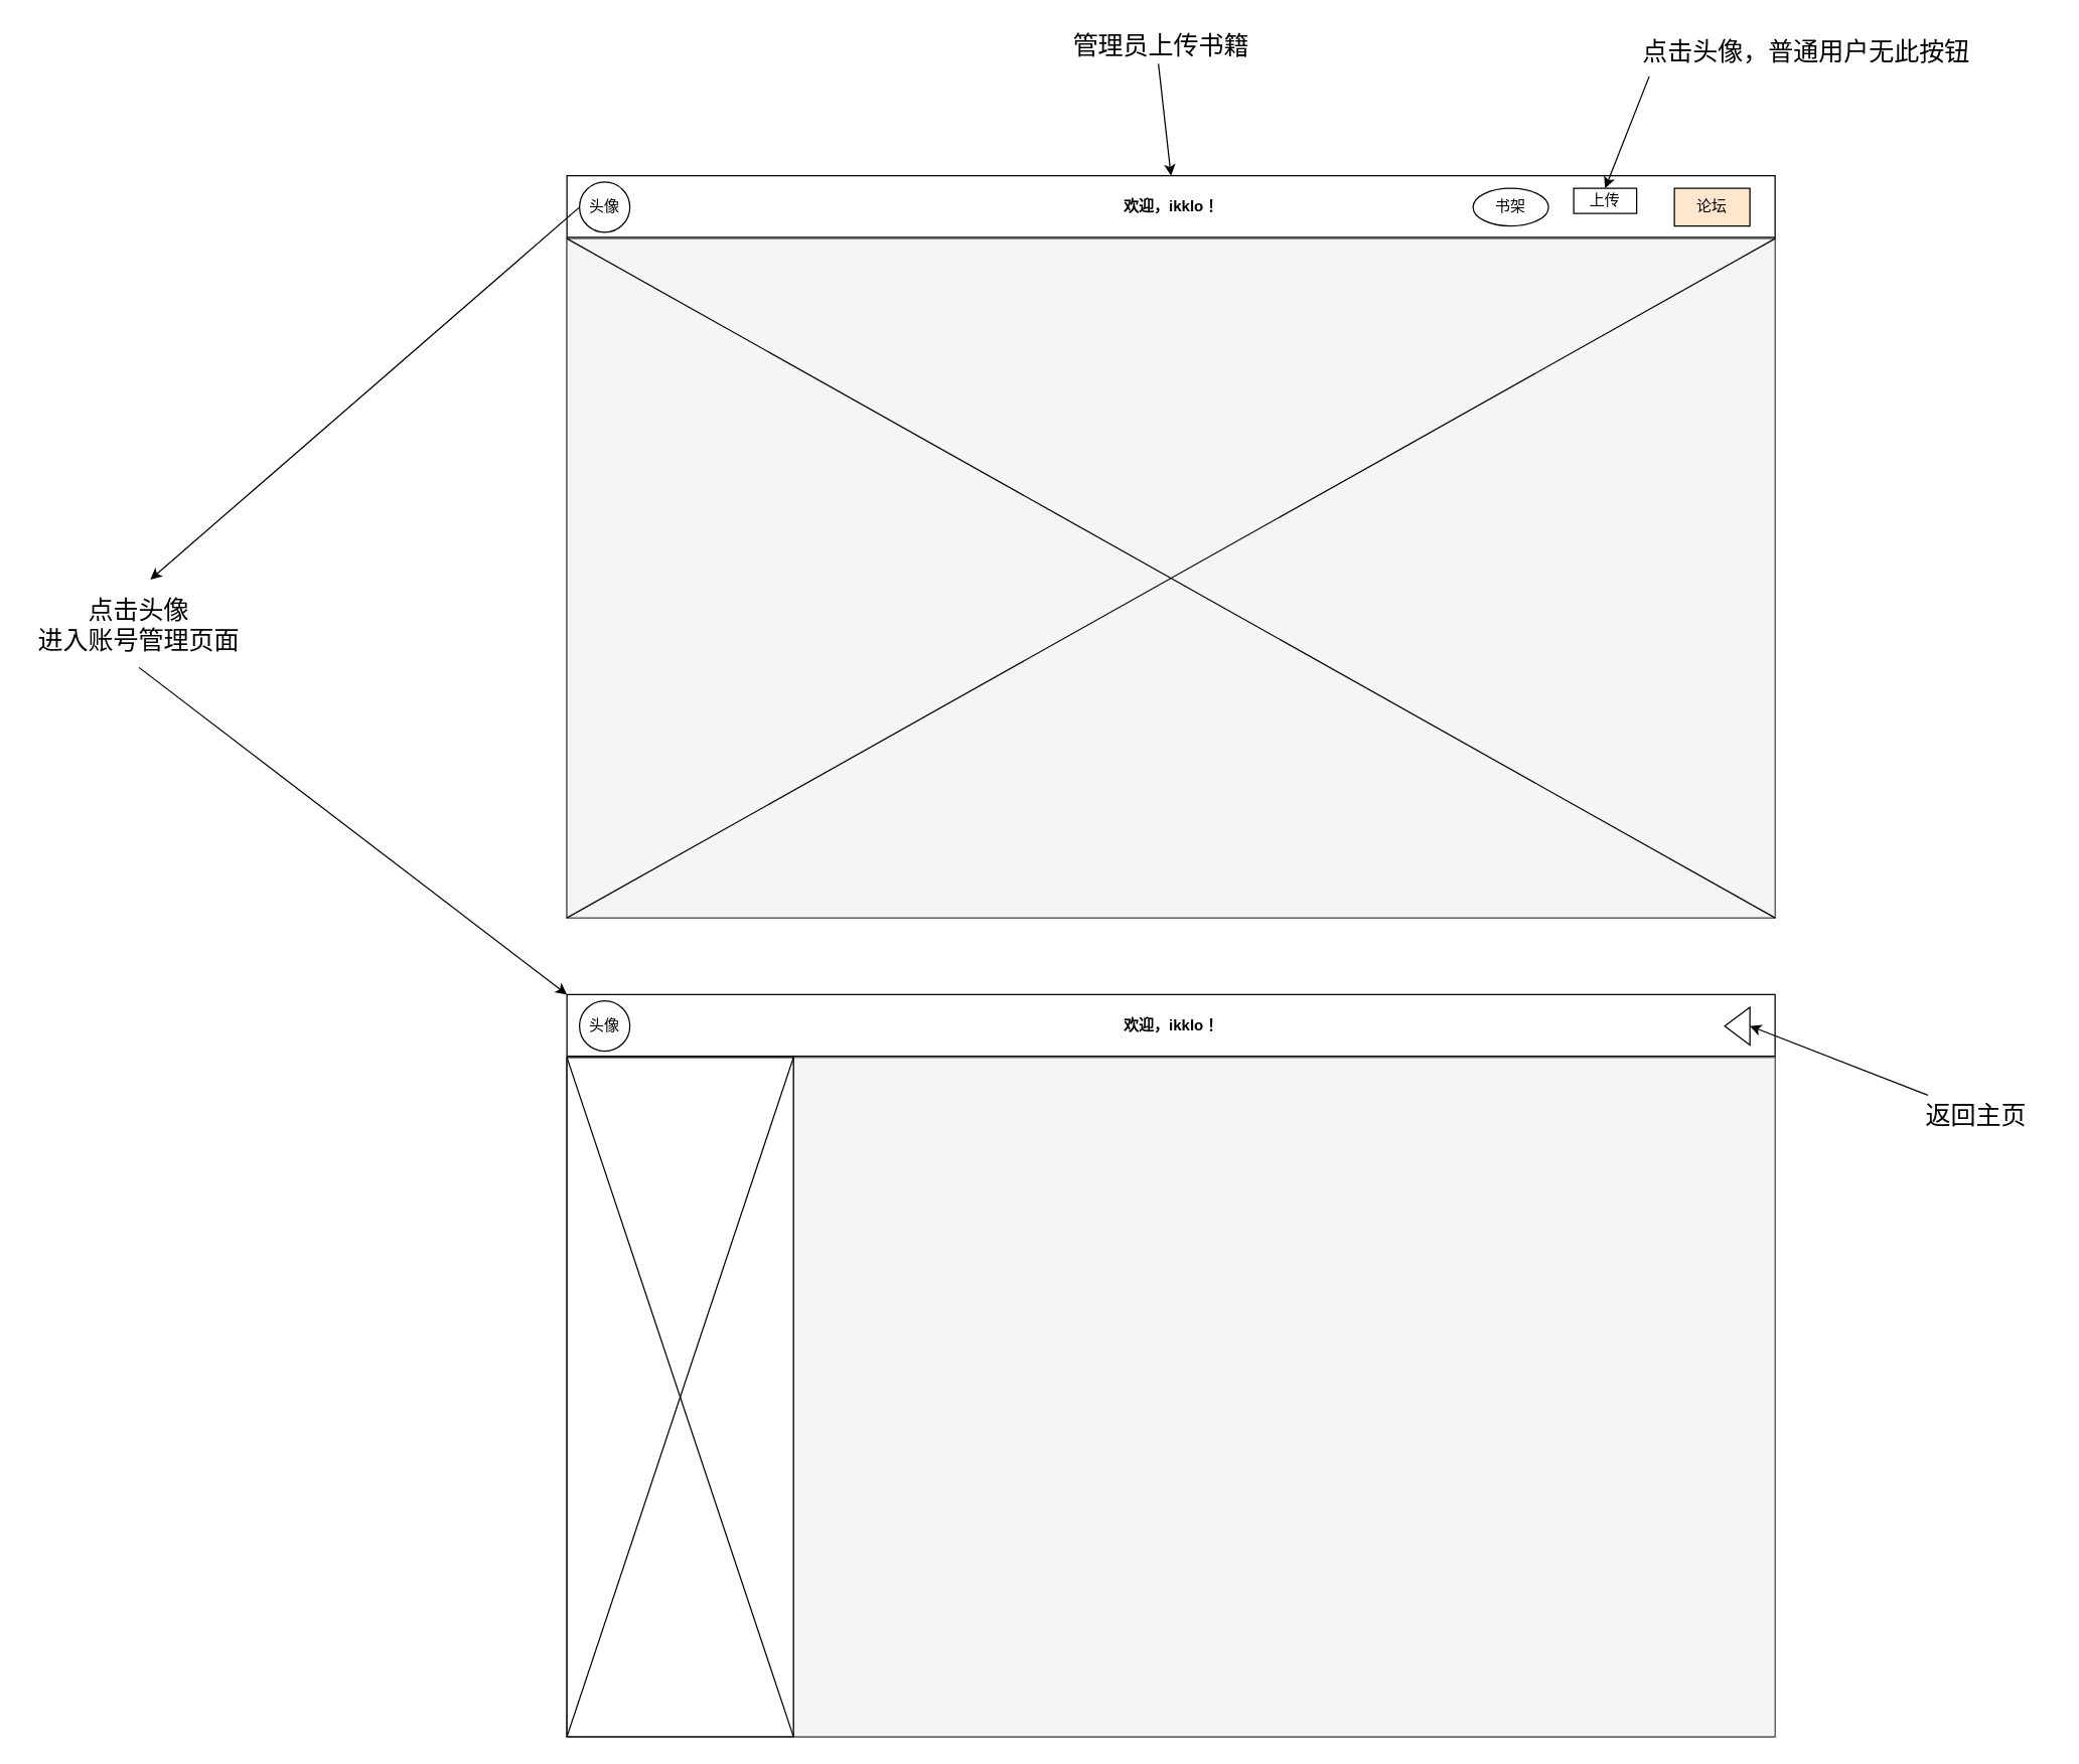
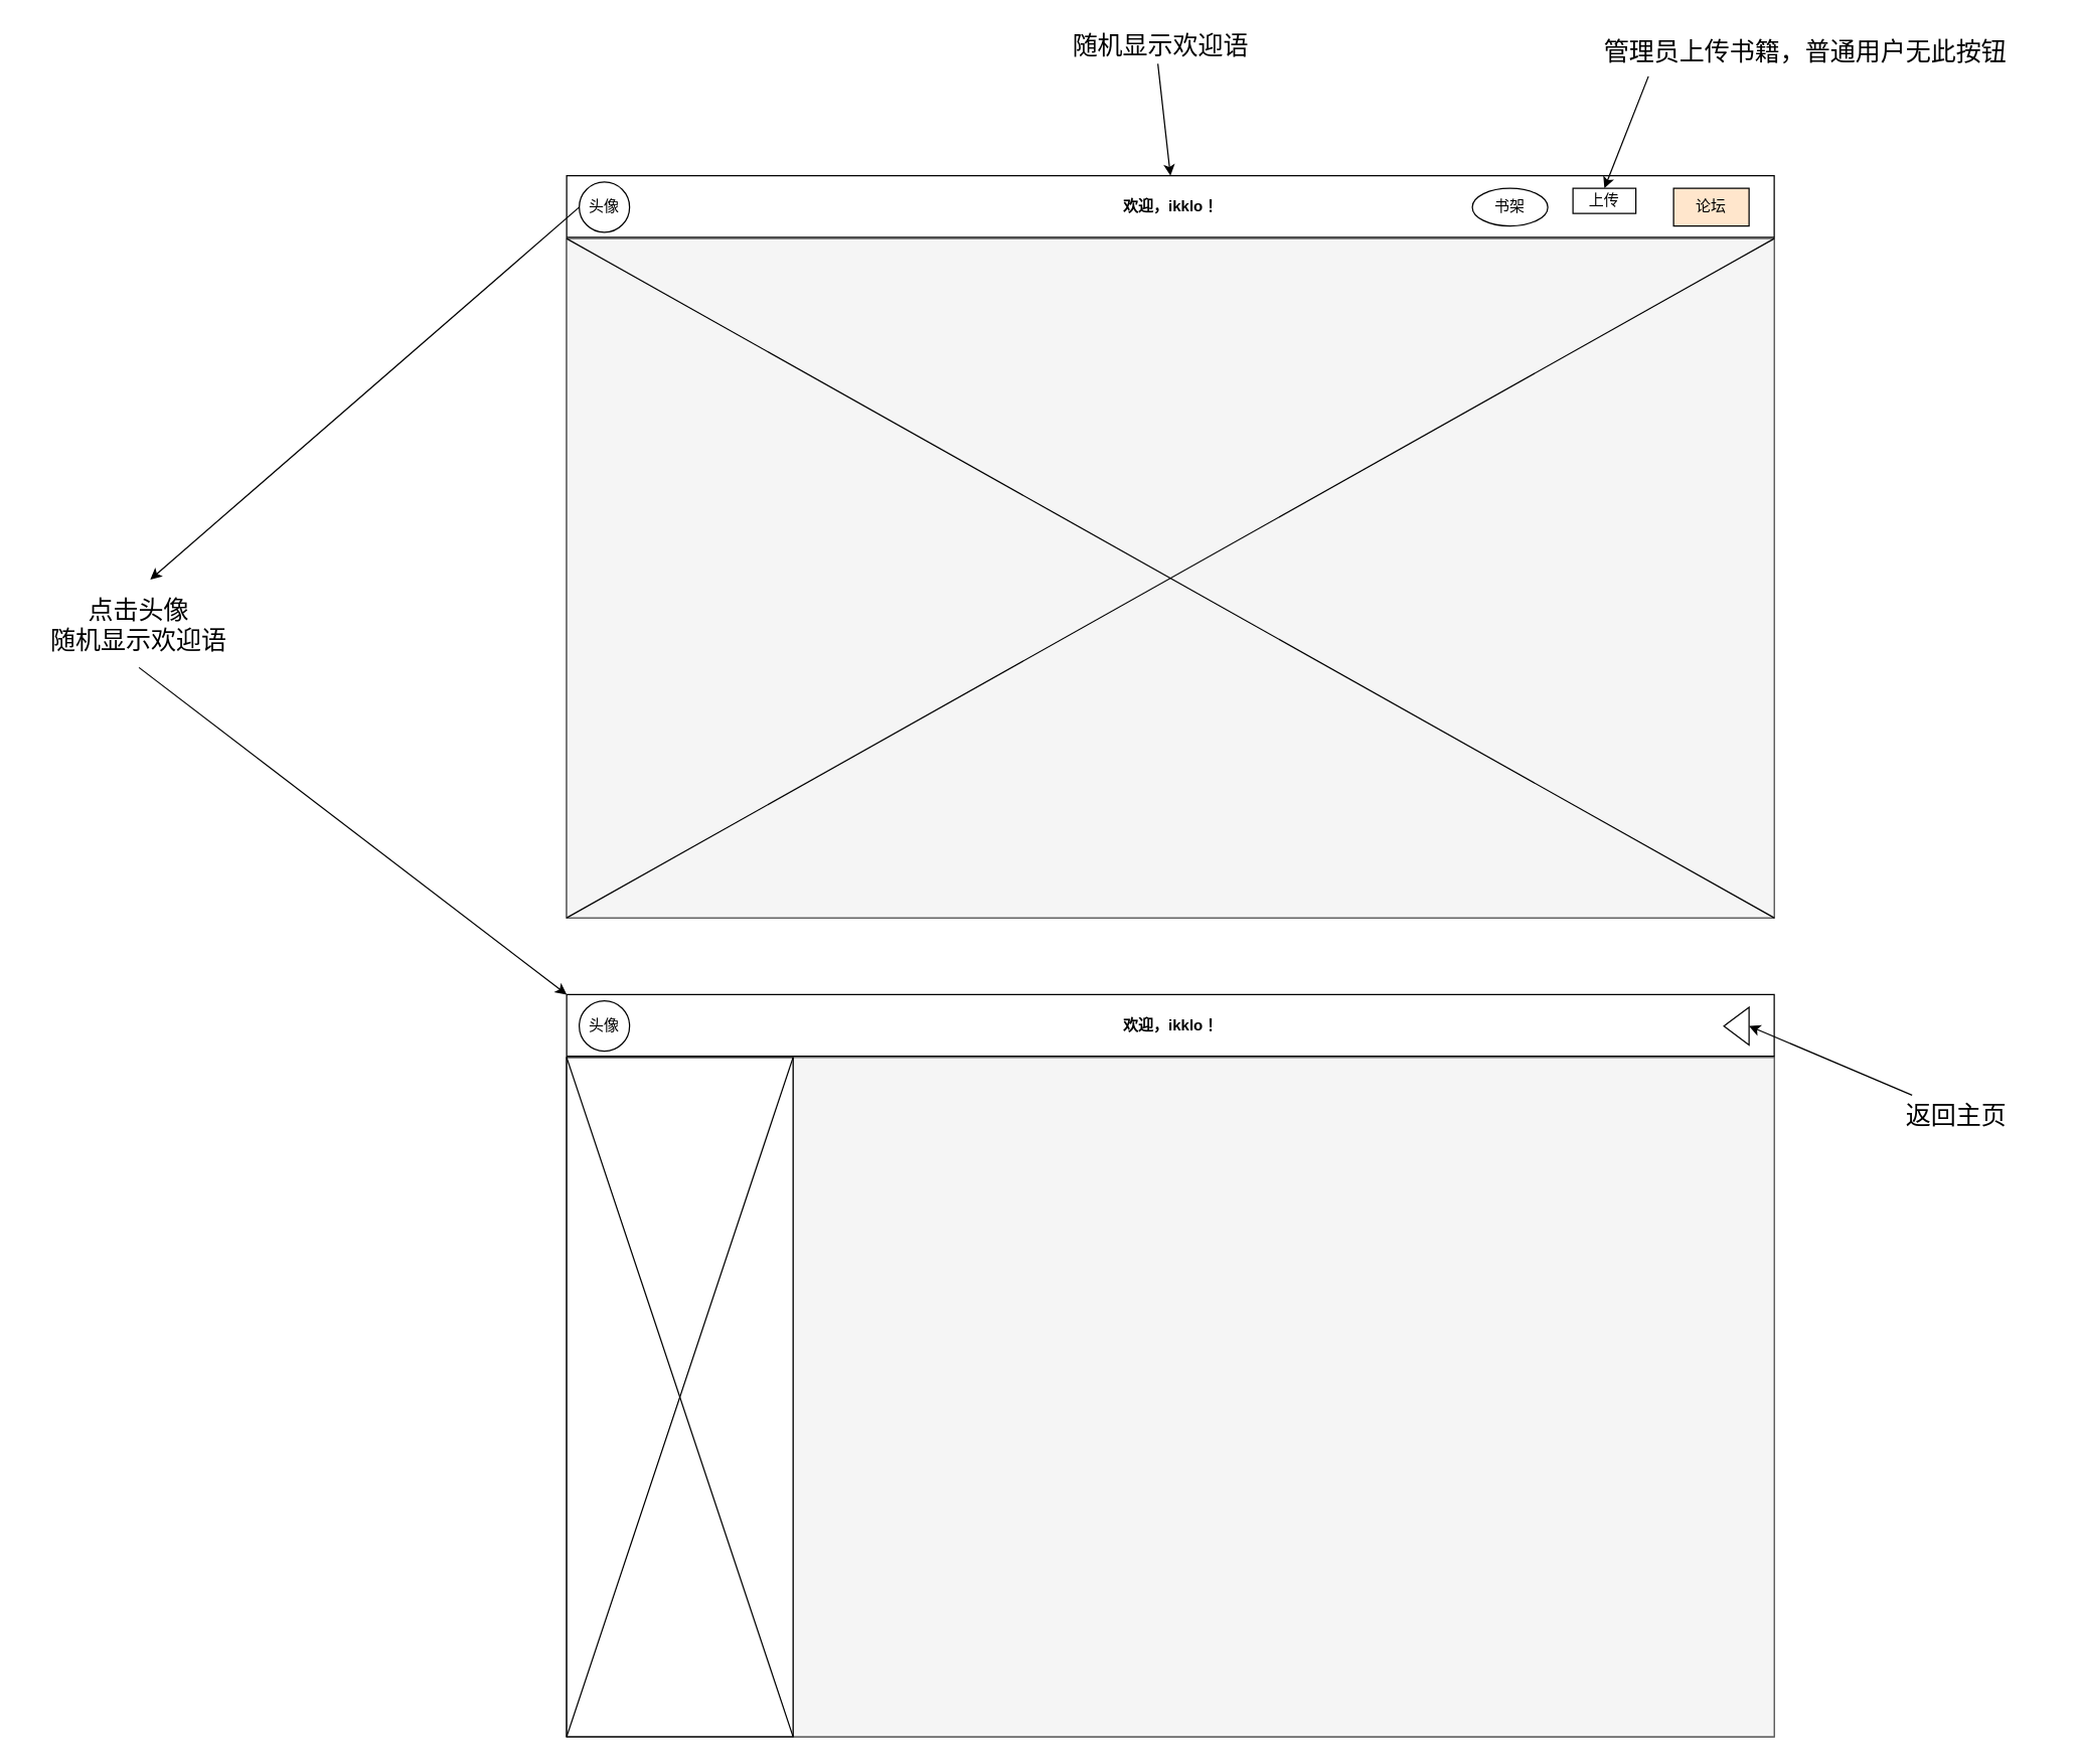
  <mxCell id="0" />
  <mxCell id="1" parent="0" />
  <mxCell id="2" value="" style="rounded=0;whiteSpace=wrap;html=1;" parent="1" vertex="1"><mxGeometry x="450" y="139" width="960" height="590" as="geometry" /></mxCell>
  <mxCell id="3" value="" style="rounded=0;whiteSpace=wrap;html=1;fillColor=#f5f5f5;fontColor=#333333;strokeColor=#666666;" parent="1" vertex="1"><mxGeometry x="450" y="189" width="960" height="540" as="geometry" /></mxCell>
  <mxCell id="4" value="" style="line;strokeWidth=1;fillColor=none;align=left;verticalAlign=middle;spacingTop=-1;spacingLeft=3;spacingRight=3;rotatable=0;labelPosition=right;points=[];portConstraint=eastwest;strokeColor=inherit;" parent="1" vertex="1"><mxGeometry x="450" y="184" width="960" height="8" as="geometry" /></mxCell>
  <mxCell id="5" value="欢迎，ikklo！" style="text;align=center;fontStyle=1;verticalAlign=middle;spacingLeft=3;spacingRight=3;strokeColor=none;rotatable=0;points=[[0,0.5],[1,0.5]];portConstraint=eastwest;html=1;" parent="1" vertex="1"><mxGeometry x="885" y="149" width="90" height="30" as="geometry" /></mxCell>
  <mxCell id="6" value="头像" style="ellipse;whiteSpace=wrap;html=1;aspect=fixed;" parent="1" vertex="1"><mxGeometry x="460" y="144" width="40" height="40" as="geometry" /></mxCell>
  <mxCell id="7" value="书架" style="ellipse;whiteSpace=wrap;html=1;" parent="1" vertex="1"><mxGeometry x="1170" y="149" width="60" height="30" as="geometry" /></mxCell>
  <mxCell id="8" value="上传" style="rounded=0;whiteSpace=wrap;html=1;" parent="1" vertex="1"><mxGeometry x="1250" y="149" width="50" height="20" as="geometry" /></mxCell>
  <mxCell id="9" value="论坛" style="rounded=0;whiteSpace=wrap;html=1;fillColor=#ffe6cc;" parent="1" vertex="1"><mxGeometry x="1330" y="149" width="60" height="30" as="geometry" /></mxCell>
  <mxCell id="10" value="" style="endArrow=none;html=1;rounded=0;entryX=0;entryY=0;entryDx=0;entryDy=0;exitX=1;exitY=1;exitDx=0;exitDy=0;" parent="1" source="3" target="3" edge="1"><mxGeometry width="50" height="50" relative="1" as="geometry"><mxPoint x="740" y="430" as="sourcePoint" /><mxPoint x="790" y="380" as="targetPoint" /></mxGeometry></mxCell>
  <mxCell id="11" value="" style="endArrow=none;html=1;rounded=0;entryX=1;entryY=0;entryDx=0;entryDy=0;exitX=0;exitY=1;exitDx=0;exitDy=0;" parent="1" source="3" target="3" edge="1"><mxGeometry width="50" height="50" relative="1" as="geometry"><mxPoint x="930" y="610" as="sourcePoint" /><mxPoint x="980" y="560" as="targetPoint" /></mxGeometry></mxCell>
  <mxCell id="12" value="" style="endArrow=classic;html=1;rounded=0;entryX=0.5;entryY=0;entryDx=0;entryDy=0;" parent="1" target="8" edge="1"><mxGeometry width="50" height="50" relative="1" as="geometry"><mxPoint x="1310" y="60" as="sourcePoint" /><mxPoint x="1310" as="targetPoint" y="20" /></mxGeometry></mxCell>
- <mxCell id="13" value="点击头像，普通用户无此按钮" style="text;html=1;align=center;verticalAlign=middle;whiteSpace=wrap;rounded=0;fontSize=20;" parent="1" vertex="1"><mxGeometry x="1260" width="350" height="40" as="geometry" y="20" /></mxCell>
+ <mxCell id="13" value="管理员上传书籍，普通用户无此按钮" style="text;html=1;align=center;verticalAlign=middle;whiteSpace=wrap;rounded=0;fontSize=20;" parent="1" vertex="1"><mxGeometry x="1260" width="350" height="40" as="geometry" y="20" /></mxCell>
  <mxCell id="14" value="" style="endArrow=classic;html=1;rounded=0;entryX=0.5;entryY=0;entryDx=0;entryDy=0;" parent="1" target="2" edge="1"><mxGeometry width="50" height="50" relative="1" as="geometry"><mxPoint x="920" y="50" as="sourcePoint" /><mxPoint x="990" y="60" as="targetPoint" /></mxGeometry></mxCell>
  <mxCell id="15" value="" style="endArrow=classic;html=1;rounded=0;exitX=0;exitY=0.5;exitDx=0;exitDy=0;" parent="1" source="6" edge="1"><mxGeometry width="50" height="50" relative="1" as="geometry"><mxPoint x="600" y="80" as="sourcePoint" /><mxPoint x="119" y="460" as="targetPoint" /></mxGeometry></mxCell>
- <mxCell id="16" value="管理员上传书籍" style="text;html=1;align=center;verticalAlign=middle;whiteSpace=wrap;rounded=0;fontSize=20;" parent="1" vertex="1"><mxGeometry x="840" width="165" height="30" as="geometry" y="20" /></mxCell>
- <mxCell id="17" value="点击头像&lt;div style=&quot;font-size: 20px;&quot;&gt;进入账号管理页面&lt;/div&gt;" style="text;html=1;align=center;verticalAlign=middle;whiteSpace=wrap;rounded=0;fontSize=20;" parent="1" vertex="1"><mxGeometry x="20" y="462" width="180" height="68" as="geometry" /></mxCell>
+ <mxCell id="16" value="随机显示欢迎语" style="text;html=1;align=center;verticalAlign=middle;whiteSpace=wrap;rounded=0;fontSize=20;" parent="1" vertex="1"><mxGeometry x="840" width="165" height="30" as="geometry" y="20" /></mxCell>
+ <mxCell id="17" value="点击头像&lt;div style=&quot;font-size: 20px;&quot;&gt;随机显示欢迎语&lt;/div&gt;" style="text;html=1;align=center;verticalAlign=middle;whiteSpace=wrap;rounded=0;fontSize=20;" parent="1" vertex="1"><mxGeometry x="20" y="462" width="180" height="68" as="geometry" /></mxCell>
  <mxCell id="18" value="" style="endArrow=classic;html=1;rounded=0;exitX=0.5;exitY=1;exitDx=0;exitDy=0;entryX=0;entryY=0;entryDx=0;entryDy=0;" parent="1" source="17" target="19" edge="1"><mxGeometry width="50" height="50" relative="1" as="geometry"><mxPoint x="90" y="890" as="sourcePoint" /><mxPoint x="450" y="940" as="targetPoint" /></mxGeometry></mxCell>
  <mxCell id="19" value="" style="rounded=0;whiteSpace=wrap;html=1;" parent="1" vertex="1"><mxGeometry x="450" y="790" width="960" height="590" as="geometry" /></mxCell>
  <mxCell id="20" value="" style="rounded=0;whiteSpace=wrap;html=1;fillColor=#f5f5f5;fontColor=#333333;strokeColor=#666666;" parent="1" vertex="1"><mxGeometry x="630" y="840" width="780" height="540" as="geometry" /></mxCell>
  <mxCell id="21" value="" style="line;strokeWidth=1;fillColor=none;align=left;verticalAlign=middle;spacingTop=-1;spacingLeft=3;spacingRight=3;rotatable=0;labelPosition=right;points=[];portConstraint=eastwest;strokeColor=inherit;" parent="1" vertex="1"><mxGeometry x="450" y="835" width="960" height="8" as="geometry" /></mxCell>
  <mxCell id="22" value="欢迎，ikklo！" style="text;align=center;fontStyle=1;verticalAlign=middle;spacingLeft=3;spacingRight=3;strokeColor=none;rotatable=0;points=[[0,0.5],[1,0.5]];portConstraint=eastwest;html=1;" parent="1" vertex="1"><mxGeometry x="885" y="800" width="90" height="30" as="geometry" /></mxCell>
  <mxCell id="23" value="头像" style="ellipse;whiteSpace=wrap;html=1;aspect=fixed;" parent="1" vertex="1"><mxGeometry x="460" y="795" width="40" height="40" as="geometry" /></mxCell>
  <mxCell id="24" value="" style="rounded=0;whiteSpace=wrap;html=1;" parent="1" vertex="1"><mxGeometry x="450" y="840" width="180" height="540" as="geometry" /></mxCell>
  <mxCell id="25" value="" style="endArrow=none;html=1;rounded=0;entryX=1;entryY=0;entryDx=0;entryDy=0;exitX=0;exitY=1;exitDx=0;exitDy=0;" parent="1" source="24" target="24" edge="1"><mxGeometry width="50" height="50" relative="1" as="geometry"><mxPoint x="360" y="1130" as="sourcePoint" /><mxPoint x="410" y="1080" as="targetPoint" /></mxGeometry></mxCell>
  <mxCell id="26" value="" style="endArrow=none;html=1;rounded=0;entryX=0;entryY=0;entryDx=0;entryDy=0;exitX=1;exitY=1;exitDx=0;exitDy=0;" parent="1" source="24" target="24" edge="1"><mxGeometry width="50" height="50" relative="1" as="geometry"><mxPoint x="370" y="1090" as="sourcePoint" /><mxPoint x="420" y="1040" as="targetPoint" /></mxGeometry></mxCell>
  <mxCell id="27" value="" style="triangle;whiteSpace=wrap;html=1;rotation=-180;" vertex="1" parent="1"><mxGeometry x="1370" y="800" width="20" height="30" as="geometry" /></mxCell>
  <mxCell id="28" value="" style="endArrow=classic;html=1;rounded=0;entryX=0;entryY=0.5;entryDx=0;entryDy=0;" edge="1" parent="1" source="29" target="27"><mxGeometry width="50" height="50" relative="1" as="geometry"><mxPoint x="1510" y="860" as="sourcePoint" /><mxPoint x="1590" y="800" as="targetPoint" /></mxGeometry></mxCell>
- <mxCell id="29" value="返回主页" style="text;html=1;align=center;verticalAlign=middle;whiteSpace=wrap;rounded=0;fontSize=20;" vertex="1" parent="1"><mxGeometry x="1510" y="870" width="120" height="30" as="geometry" /></mxCell>
+ <mxCell id="29" value="返回主页" style="text;html=1;align=center;verticalAlign=middle;whiteSpace=wrap;rounded=0;fontSize=20;" vertex="1" parent="1"><mxGeometry x="1495" y="870" width="120" height="30" as="geometry" /></mxCell>
